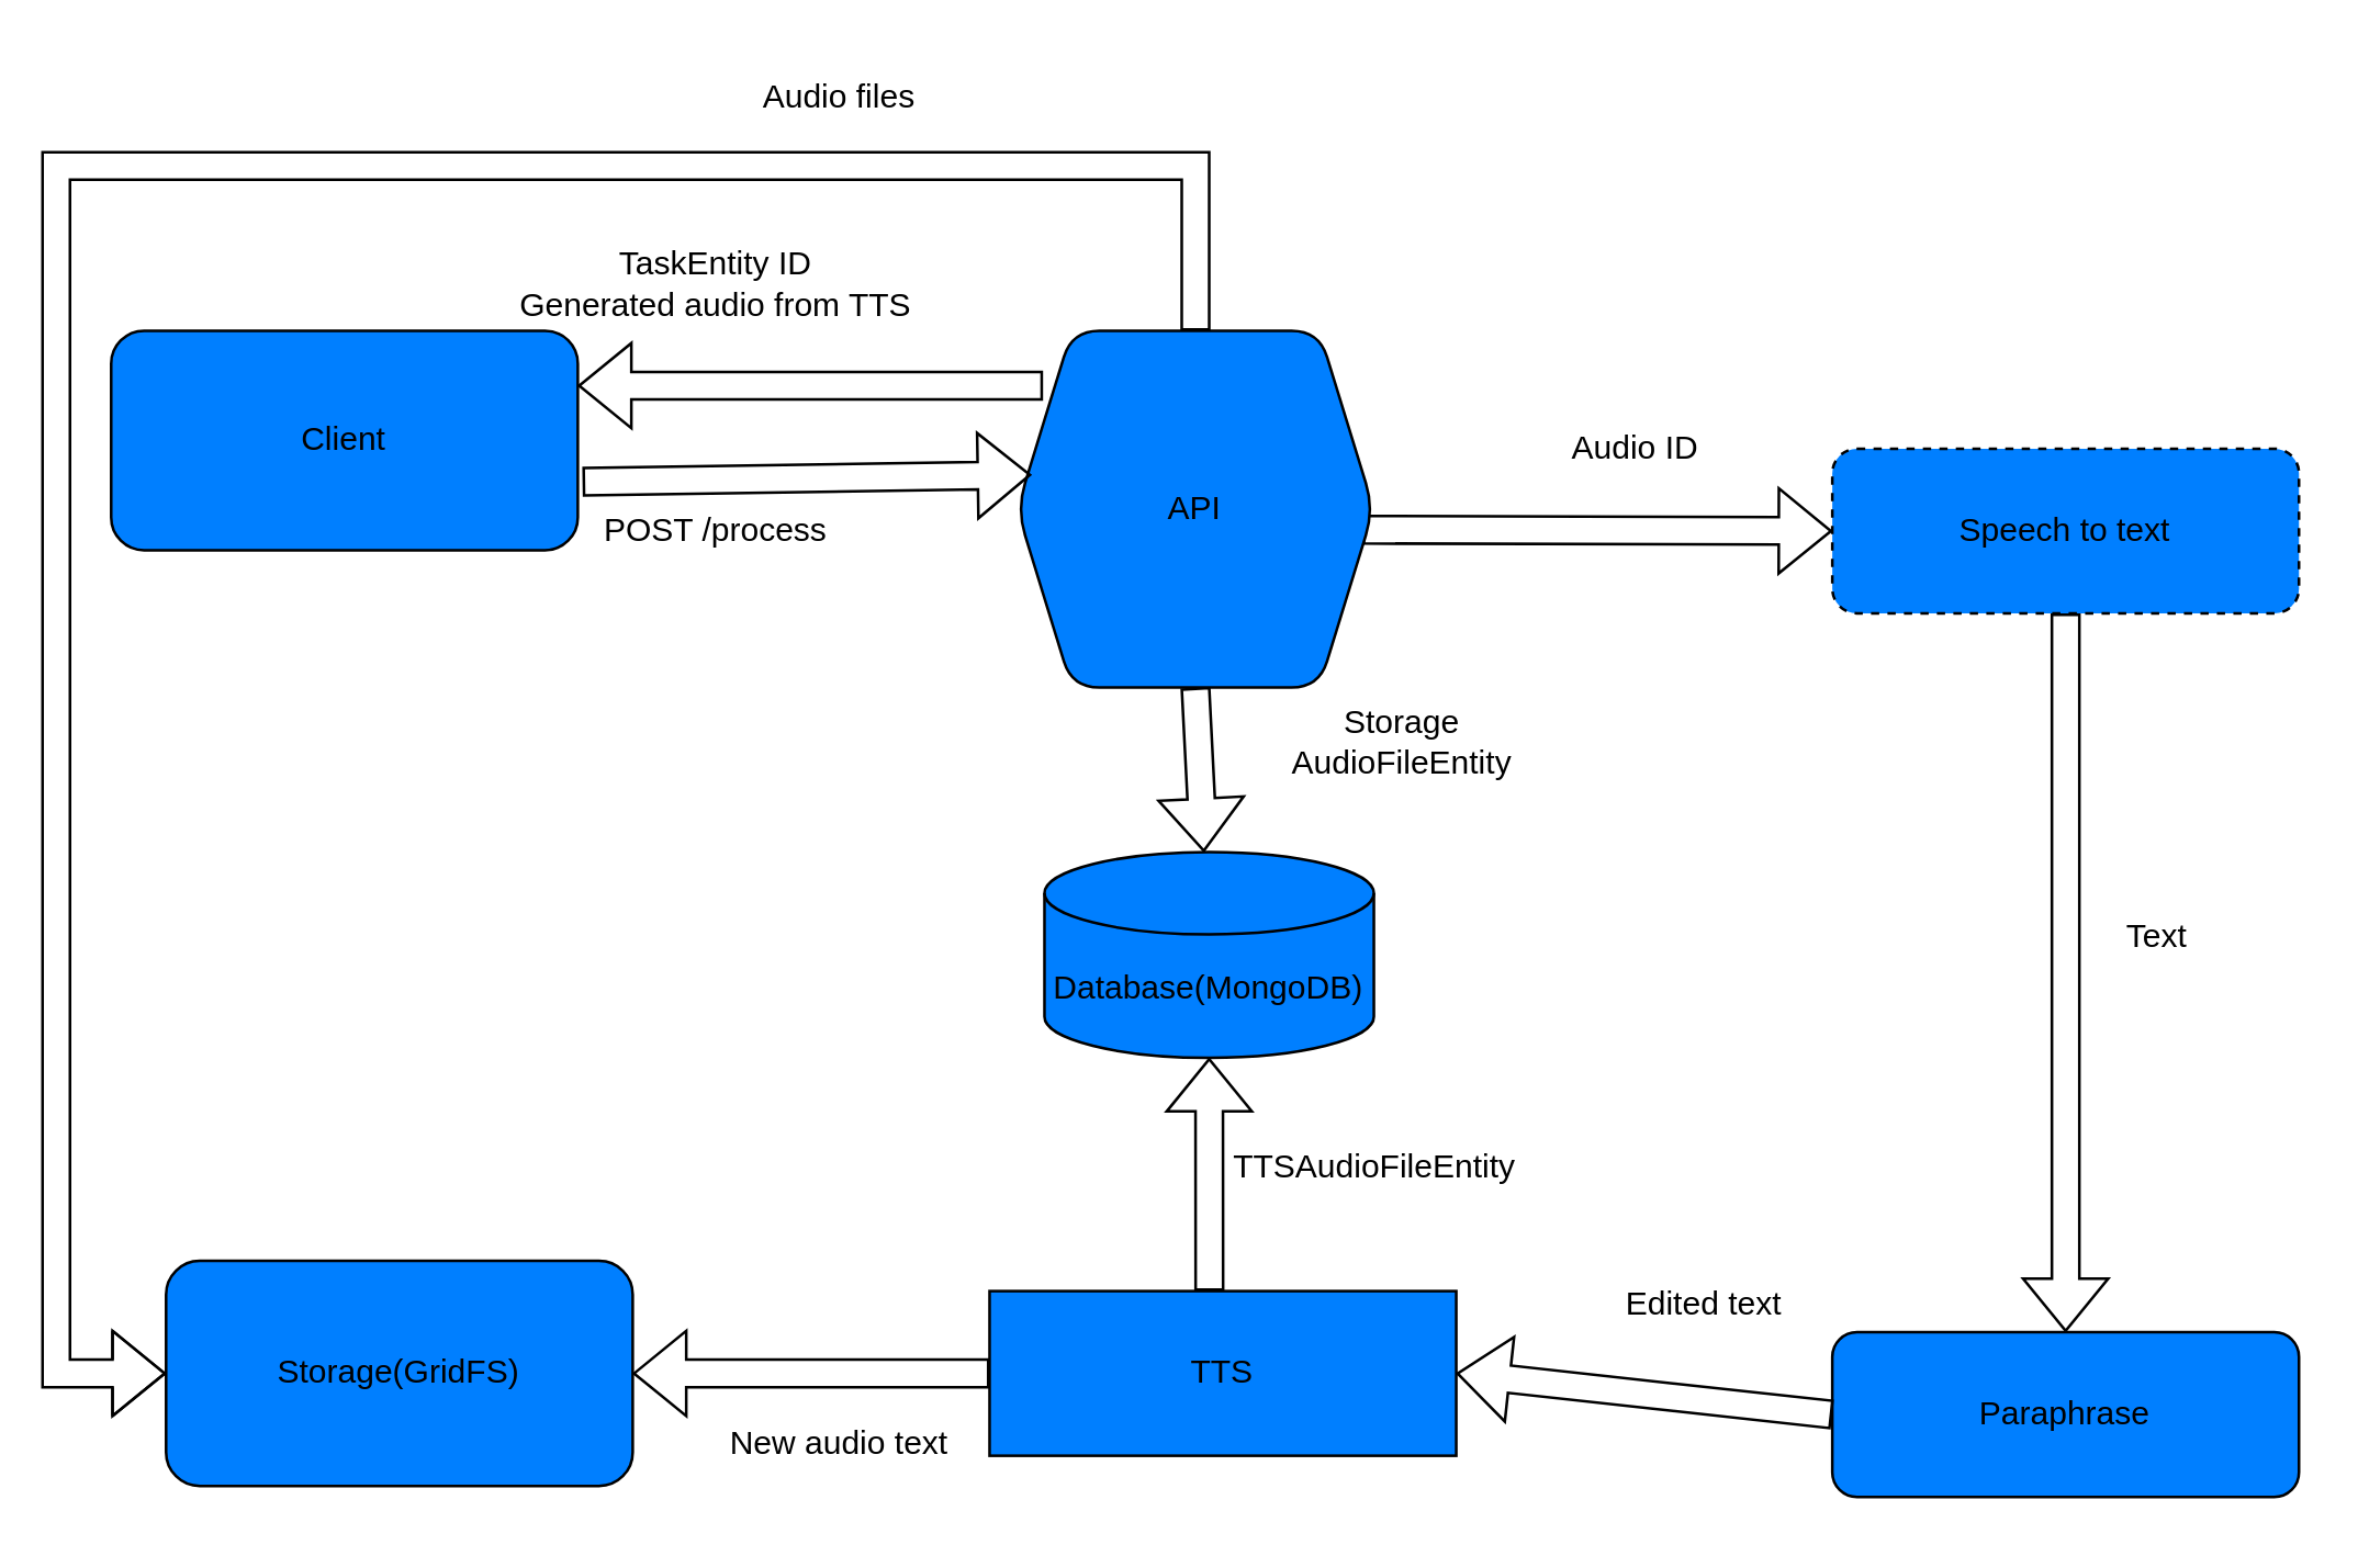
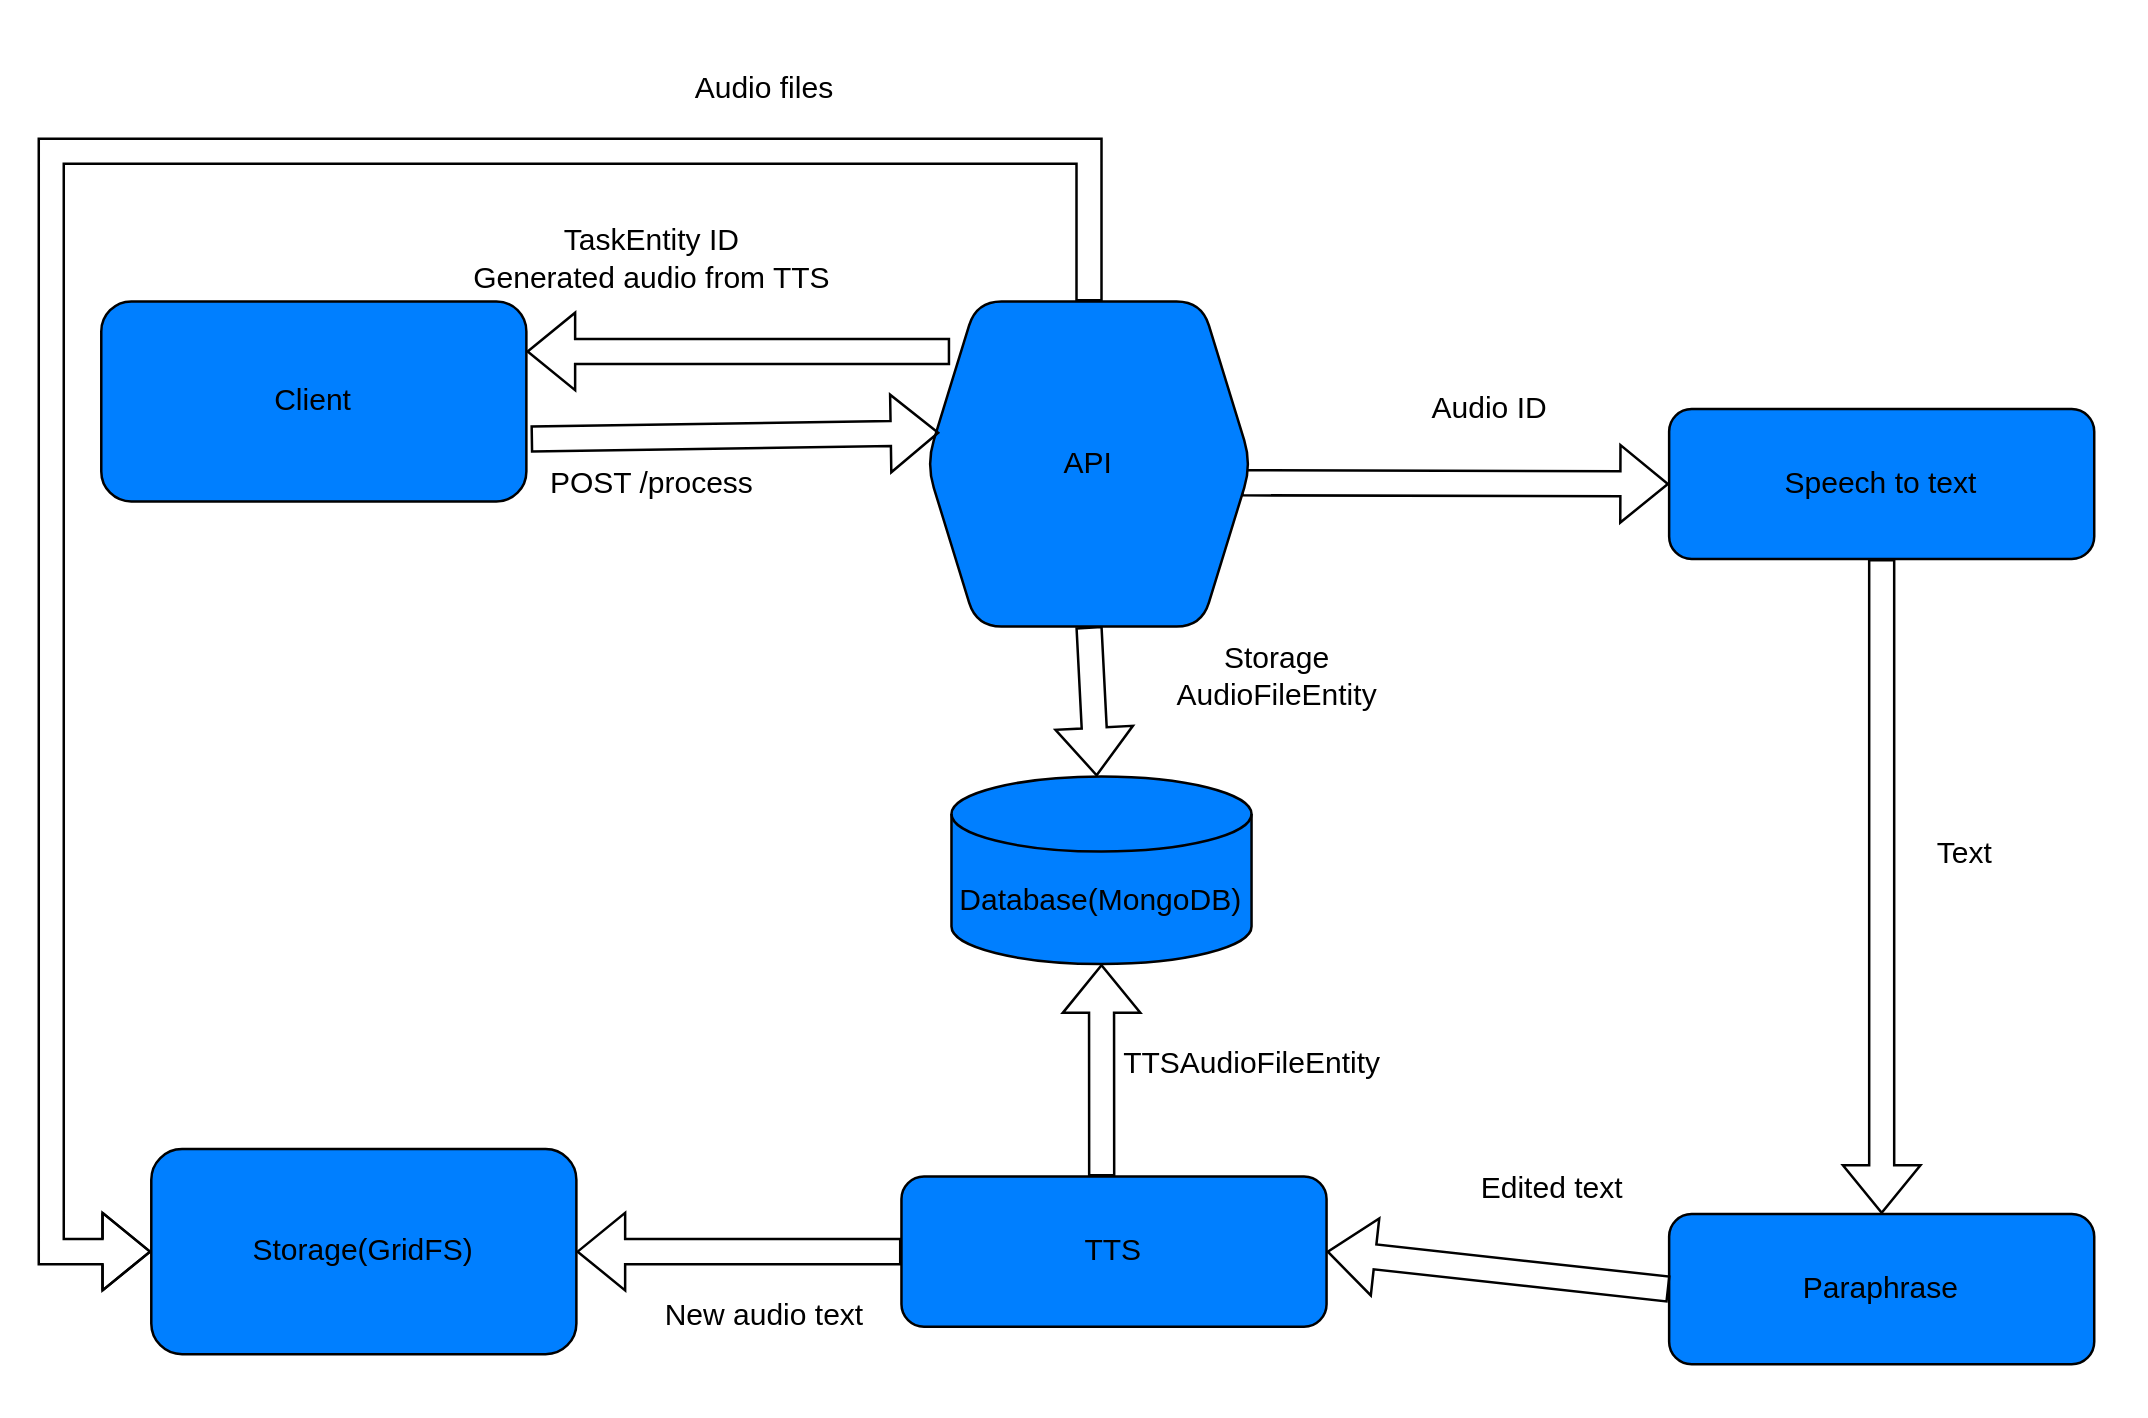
  <mxCell id="0" />
  <mxCell id="1" parent="0" />
  <mxCell id="2" value="POST /process" style="text;html=1;align=center;verticalAlign=middle;resizable=0;points=[];autosize=1;strokeColor=none;fillColor=none;" vertex="1" parent="1"><mxGeometry x="210" y="178" width="100" height="30" as="geometry" /></mxCell>
- <mxCell id="3" value="Speech to text" style="rounded=1;whiteSpace=wrap;html=1;fillColor=#007FFF;dashed=1;" vertex="1" parent="1"><mxGeometry x="667" y="163" width="170" height="60" as="geometry" /></mxCell>
+ <mxCell id="3" value="Speech to text" style="rounded=1;whiteSpace=wrap;html=1;fillColor=#007FFF;" vertex="1" parent="1"><mxGeometry x="667" y="163" width="170" height="60" as="geometry" /></mxCell>
  <mxCell id="4" value="" style="shape=flexArrow;endArrow=classic;html=1;rounded=0;exitX=0.5;exitY=1;exitDx=0;exitDy=0;" edge="1" parent="1" source="20" target="15"><mxGeometry width="50" height="50" relative="1" as="geometry"><mxPoint x="365.86" y="223.36" as="sourcePoint" /><mxPoint x="515" y="385" as="targetPoint" /></mxGeometry></mxCell>
  <mxCell id="5" value="Client" style="rounded=1;whiteSpace=wrap;html=1;fillColor=#007FFF;" vertex="1" parent="1"><mxGeometry x="40" y="120" width="170" height="80" as="geometry" /></mxCell>
  <mxCell id="6" value="Paraphrase" style="rounded=1;whiteSpace=wrap;html=1;fillColor=#007FFF;" vertex="1" parent="1"><mxGeometry x="667" y="485" width="170" height="60" as="geometry" /></mxCell>
  <mxCell id="7" value="" style="shape=flexArrow;endArrow=classic;html=1;rounded=0;exitX=0.5;exitY=1;exitDx=0;exitDy=0;entryX=0.5;entryY=0;entryDx=0;entryDy=0;" edge="1" parent="1" source="3" target="6"><mxGeometry width="50" height="50" relative="1" as="geometry"><mxPoint x="400" y="350" as="sourcePoint" /><mxPoint x="450" y="300" as="targetPoint" /></mxGeometry></mxCell>
  <mxCell id="8" value="Text" style="text;html=1;align=center;verticalAlign=middle;resizable=0;points=[];autosize=1;strokeColor=none;fillColor=none;" vertex="1" parent="1"><mxGeometry x="760" y="326" width="50" height="30" as="geometry" /></mxCell>
- <mxCell id="9" value="TTS" style="whiteSpace=wrap;html=1;fillColor=#007FFF;rounded=0;" vertex="1" parent="1"><mxGeometry x="360" y="470" width="170" height="60" as="geometry" /></mxCell>
+ <mxCell id="9" value="TTS" style="rounded=1;whiteSpace=wrap;html=1;fillColor=#007FFF;" vertex="1" parent="1"><mxGeometry x="360" y="470" width="170" height="60" as="geometry" /></mxCell>
  <mxCell id="10" value="" style="shape=flexArrow;endArrow=classic;html=1;rounded=0;exitX=0;exitY=0.5;exitDx=0;exitDy=0;entryX=1;entryY=0.5;entryDx=0;entryDy=0;" edge="1" parent="1" source="6" target="9"><mxGeometry width="50" height="50" relative="1" as="geometry"><mxPoint x="400" y="450" as="sourcePoint" /><mxPoint x="450" y="400" as="targetPoint" /></mxGeometry></mxCell>
  <mxCell id="11" value="Edited text" style="text;html=1;align=center;verticalAlign=middle;resizable=0;points=[];autosize=1;strokeColor=none;fillColor=none;" vertex="1" parent="1"><mxGeometry x="580" y="460" width="80" height="30" as="geometry" /></mxCell>
  <mxCell id="12" value="" style="shape=flexArrow;endArrow=classic;html=1;rounded=0;exitX=0;exitY=0.5;exitDx=0;exitDy=0;entryX=1;entryY=0.5;entryDx=0;entryDy=0;" edge="1" parent="1" source="9" target="16"><mxGeometry width="50" height="50" relative="1" as="geometry"><mxPoint x="635" y="459" as="sourcePoint" /><mxPoint x="635" y="390" as="targetPoint" /></mxGeometry></mxCell>
  <mxCell id="13" value="New audio text" style="text;html=1;align=center;verticalAlign=middle;resizable=0;points=[];autosize=1;strokeColor=none;fillColor=none;" vertex="1" parent="1"><mxGeometry x="255" y="511" width="100" height="30" as="geometry" /></mxCell>
  <mxCell id="14" value="" style="shape=flexArrow;endArrow=classic;html=1;rounded=0;exitX=0.073;exitY=0.154;exitDx=0;exitDy=0;entryX=1;entryY=0.25;entryDx=0;entryDy=0;fillColor=none;shadow=0;exitPerimeter=0;" edge="1" parent="1" source="20" target="5"><mxGeometry width="50" height="50" relative="1" as="geometry"><mxPoint x="339" y="160" as="sourcePoint" /><mxPoint x="290" y="140" as="targetPoint" /></mxGeometry></mxCell>
  <mxCell id="15" value="Database(MongoDB)" style="shape=cylinder3;whiteSpace=wrap;html=1;boundedLbl=1;backgroundOutline=1;size=15;fillColor=#007FFF;" vertex="1" parent="1"><mxGeometry x="380" y="310" width="120" height="75" as="geometry" /></mxCell>
  <mxCell id="16" value="Storage(GridFS)" style="rounded=1;whiteSpace=wrap;html=1;fillColor=#007FFF;" vertex="1" parent="1"><mxGeometry x="60" y="459" width="170" height="82" as="geometry" /></mxCell>
  <mxCell id="17" value="" style="shape=flexArrow;endArrow=classic;html=1;rounded=0;exitX=0.968;exitY=0.558;exitDx=0;exitDy=0;entryX=0;entryY=0.5;entryDx=0;entryDy=0;exitPerimeter=0;" edge="1" parent="1" source="20" target="3"><mxGeometry width="50" height="50" relative="1" as="geometry"><mxPoint x="509" y="190" as="sourcePoint" /><mxPoint x="580" y="150" as="targetPoint" /></mxGeometry></mxCell>
  <mxCell id="18" value="Audio ID" style="text;html=1;align=center;verticalAlign=middle;resizable=0;points=[];autosize=1;strokeColor=none;fillColor=none;" vertex="1" parent="1"><mxGeometry x="560" y="148" width="70" height="30" as="geometry" /></mxCell>
  <mxCell id="19" value="&lt;div&gt;Storage&lt;/div&gt;AudioFileEntity" style="text;html=1;align=center;verticalAlign=middle;resizable=0;points=[];autosize=1;strokeColor=none;fillColor=none;" vertex="1" parent="1"><mxGeometry x="460" y="250" width="100" height="40" as="geometry" /></mxCell>
  <mxCell id="20" value="API" style="shape=hexagon;perimeter=hexagonPerimeter2;whiteSpace=wrap;html=1;fixedSize=1;rounded=1;fillColor=#007FFF;" vertex="1" parent="1"><mxGeometry x="370" y="120" width="130" height="130" as="geometry" /></mxCell>
  <mxCell id="21" value="" style="shape=flexArrow;endArrow=classic;html=1;rounded=0;exitX=1.01;exitY=0.688;exitDx=0;exitDy=0;entryX=0.04;entryY=0.404;entryDx=0;entryDy=0;fillColor=none;shadow=0;exitPerimeter=0;entryPerimeter=0;" edge="1" parent="1" source="5" target="20"><mxGeometry width="50" height="50" relative="1" as="geometry"><mxPoint x="370" y="150" as="sourcePoint" /><mxPoint x="200" y="130" as="targetPoint" /></mxGeometry></mxCell>
  <mxCell id="22" value="" style="shape=flexArrow;endArrow=classic;html=1;rounded=0;exitX=0.5;exitY=0;exitDx=0;exitDy=0;entryX=0;entryY=0.5;entryDx=0;entryDy=0;" edge="1" parent="1" source="20" target="16"><mxGeometry width="50" height="50" relative="1" as="geometry"><mxPoint x="317.86" y="222.86" as="sourcePoint" /><mxPoint x="190" y="432.5" as="targetPoint" /><Array as="points"><mxPoint x="435" y="60" /><mxPoint x="20" y="60" /><mxPoint x="20" y="500" /></Array></mxGeometry></mxCell>
  <mxCell id="23" value="Audio files" style="text;html=1;align=center;verticalAlign=middle;resizable=0;points=[];autosize=1;strokeColor=none;fillColor=none;" vertex="1" parent="1"><mxGeometry x="265" y="20" width="80" height="30" as="geometry" /></mxCell>
  <mxCell id="24" value="" style="shape=flexArrow;endArrow=classic;html=1;rounded=0;entryX=0.5;entryY=1;entryDx=0;entryDy=0;entryPerimeter=0;exitX=0.471;exitY=0;exitDx=0;exitDy=0;exitPerimeter=0;" edge="1" parent="1" source="9" target="15"><mxGeometry width="50" height="50" relative="1" as="geometry"><mxPoint x="450" y="430" as="sourcePoint" /><mxPoint x="500" y="380" as="targetPoint" /></mxGeometry></mxCell>
  <mxCell id="25" value="TTSAudioFileEntity" style="text;html=1;align=center;verticalAlign=middle;resizable=0;points=[];autosize=1;strokeColor=none;fillColor=none;" vertex="1" parent="1"><mxGeometry x="435" y="410" width="130" height="30" as="geometry" /></mxCell>
  <mxCell id="26" value="TaskEntity ID&lt;div&gt;Generated audio from TTS&lt;/div&gt;" style="text;html=1;align=center;verticalAlign=middle;resizable=0;points=[];autosize=1;strokeColor=none;fillColor=none;" vertex="1" parent="1"><mxGeometry x="175" y="83" width="170" height="40" as="geometry" /></mxCell>
